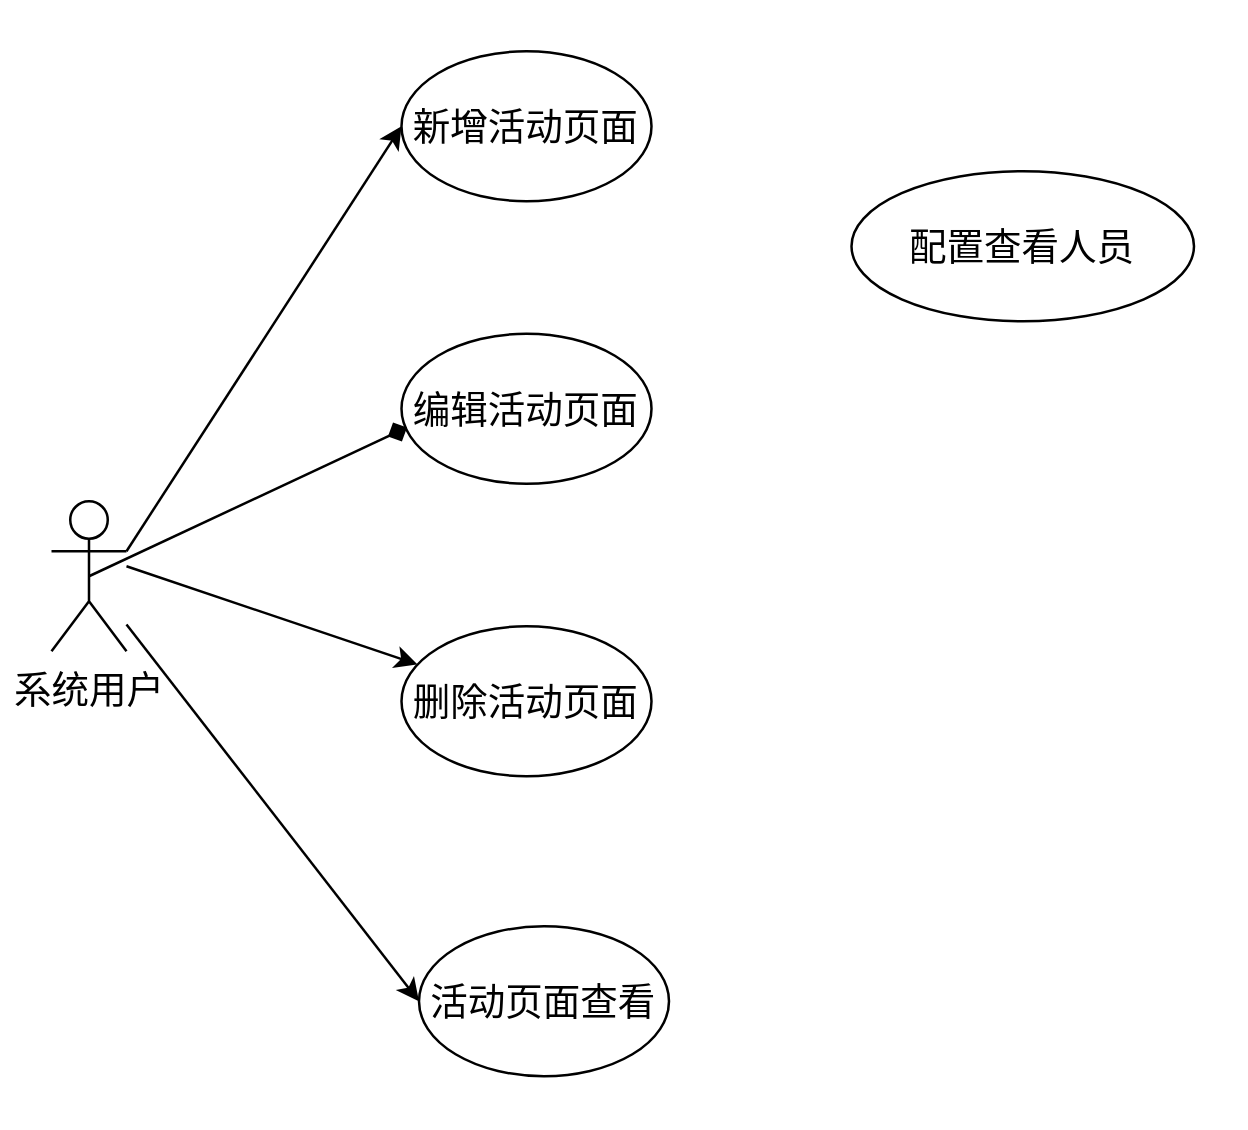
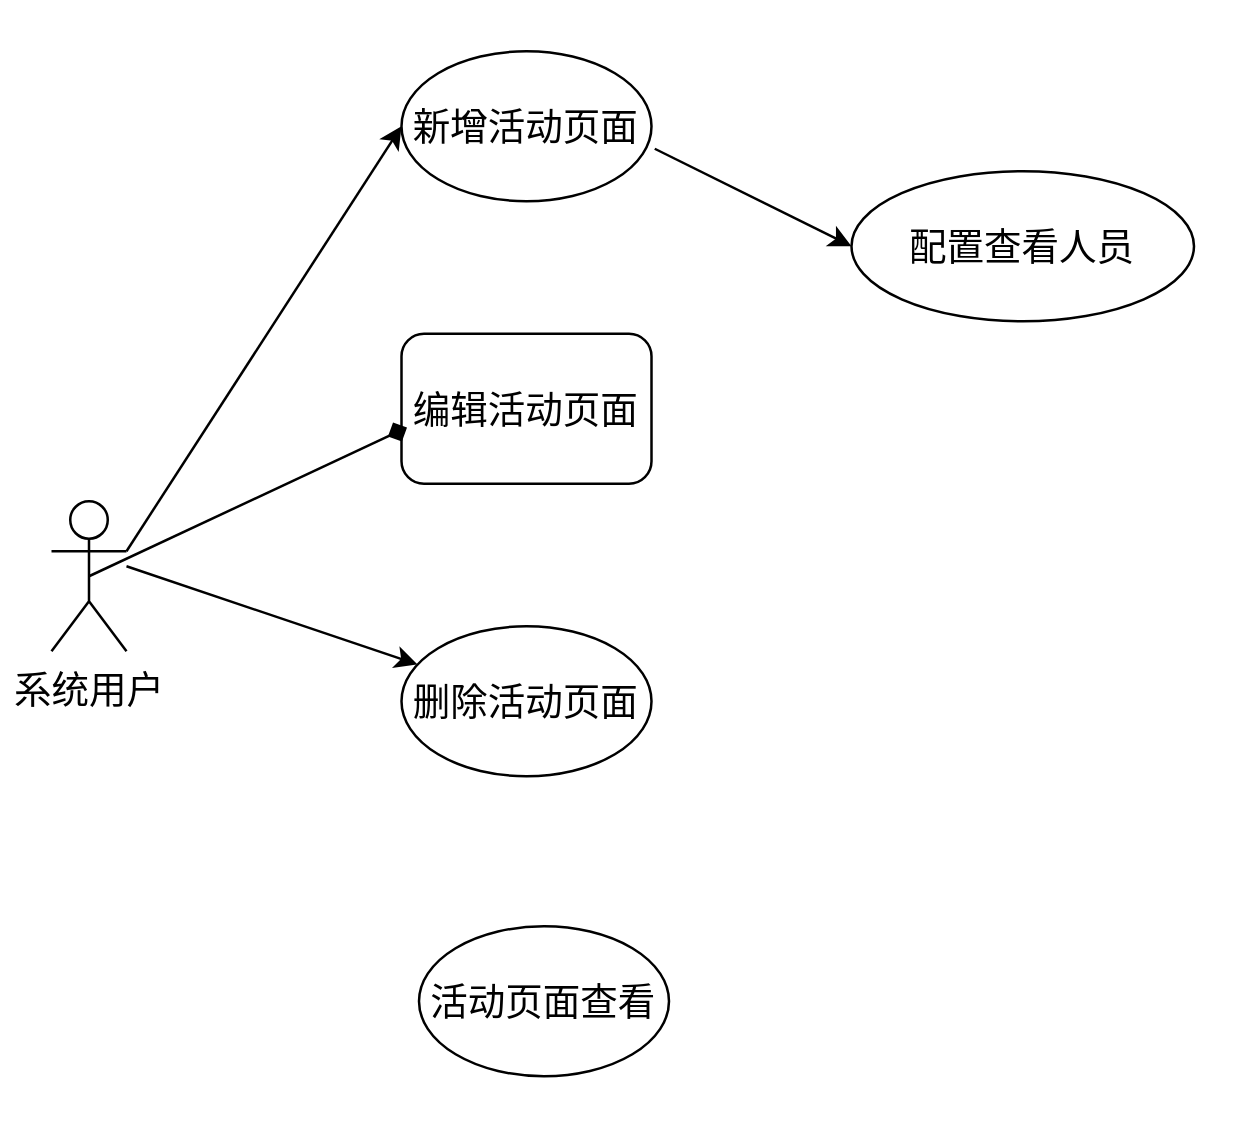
  <mxCell id="0" />
  <mxCell id="1" parent="0" />
  <mxCell id="2" value="系统用户&lt;br style=&quot;font-size: 15px;&quot;&gt;" style="shape=umlActor;verticalLabelPosition=bottom;verticalAlign=top;html=1;outlineConnect=0;fontSize=15;" vertex="1" parent="1"><mxGeometry x="20" y="200" width="30" height="60" as="geometry" /></mxCell>
  <mxCell id="3" value="新增活动页面" style="ellipse;whiteSpace=wrap;html=1;fontSize=15;" vertex="1" parent="1"><mxGeometry x="160" y="20" width="100" height="60" as="geometry" /></mxCell>
- <mxCell id="4" value="编辑活动页面" style="ellipse;whiteSpace=wrap;html=1;fontSize=15;" vertex="1" parent="1"><mxGeometry x="160" y="133" width="100" height="60" as="geometry" /></mxCell>
+ <mxCell id="4" value="编辑活动页面" style="whiteSpace=wrap;html=1;fontSize=15;rounded=1;" vertex="1" parent="1"><mxGeometry x="160" y="133" width="100" height="60" as="geometry" /></mxCell>
  <mxCell id="5" value="删除活动页面" style="ellipse;whiteSpace=wrap;html=1;fontSize=15;" vertex="1" parent="1"><mxGeometry x="160" y="250" width="100" height="60" as="geometry" /></mxCell>
  <mxCell id="6" value="" style="endArrow=classic;html=1;rounded=0;exitX=1;exitY=0.333;exitDx=0;exitDy=0;exitPerimeter=0;entryX=0;entryY=0.5;entryDx=0;entryDy=0;fontSize=15;" edge="1" parent="1" source="2" target="3"><mxGeometry width="50" height="50" relative="1" as="geometry"><mxPoint x="300" y="76" as="sourcePoint" /><mxPoint x="350" y="26" as="targetPoint" /></mxGeometry></mxCell>
  <mxCell id="7" value="" style="endArrow=diamond;html=1;rounded=0;exitX=0.5;exitY=0.5;exitDx=0;exitDy=0;exitPerimeter=0;entryX=0.022;entryY=0.625;entryDx=0;entryDy=0;entryPerimeter=0;fontSize=15;" edge="1" parent="1" source="2" target="4"><mxGeometry width="50" height="50" relative="1" as="geometry"><mxPoint x="300" y="76" as="sourcePoint" /><mxPoint x="350" y="26" as="targetPoint" /></mxGeometry></mxCell>
  <mxCell id="8" value="" style="endArrow=classic;html=1;rounded=0;fontSize=15;" edge="1" parent="1" target="5"><mxGeometry width="50" height="50" relative="1" as="geometry"><mxPoint x="50" y="226" as="sourcePoint" /><mxPoint x="350" y="26" as="targetPoint" /></mxGeometry></mxCell>
+ <mxCell id="9" value="" style="endArrow=classic;html=1;rounded=0;exitX=1.013;exitY=0.65;exitDx=0;exitDy=0;entryX=0;entryY=0.5;entryDx=0;entryDy=0;exitPerimeter=0;fontSize=15;" edge="1" parent="1" source="3" target="12"><mxGeometry width="50" height="50" relative="1" as="geometry"><mxPoint x="300" y="76" as="sourcePoint" /><mxPoint x="340" y="86" as="targetPoint" /></mxGeometry></mxCell>
  <mxCell id="10" value="活动页面查看" style="ellipse;whiteSpace=wrap;html=1;fontSize=15;" vertex="1" parent="1"><mxGeometry x="167" y="370" width="100" height="60" as="geometry" /></mxCell>
- <mxCell id="11" value="" style="endArrow=classic;html=1;rounded=0;entryX=0;entryY=0.5;entryDx=0;entryDy=0;fontSize=15;" edge="1" parent="1" source="2" target="10"><mxGeometry width="50" height="50" relative="1" as="geometry"><mxPoint x="60" y="259" as="sourcePoint" /><mxPoint x="172" y="401" as="targetPoint" /></mxGeometry></mxCell>
  <mxCell id="12" value="配置查看人员" style="ellipse;whiteSpace=wrap;html=1;fontSize=15;" vertex="1" parent="1"><mxGeometry x="340" y="68" width="137" height="60" as="geometry" /></mxCell>
